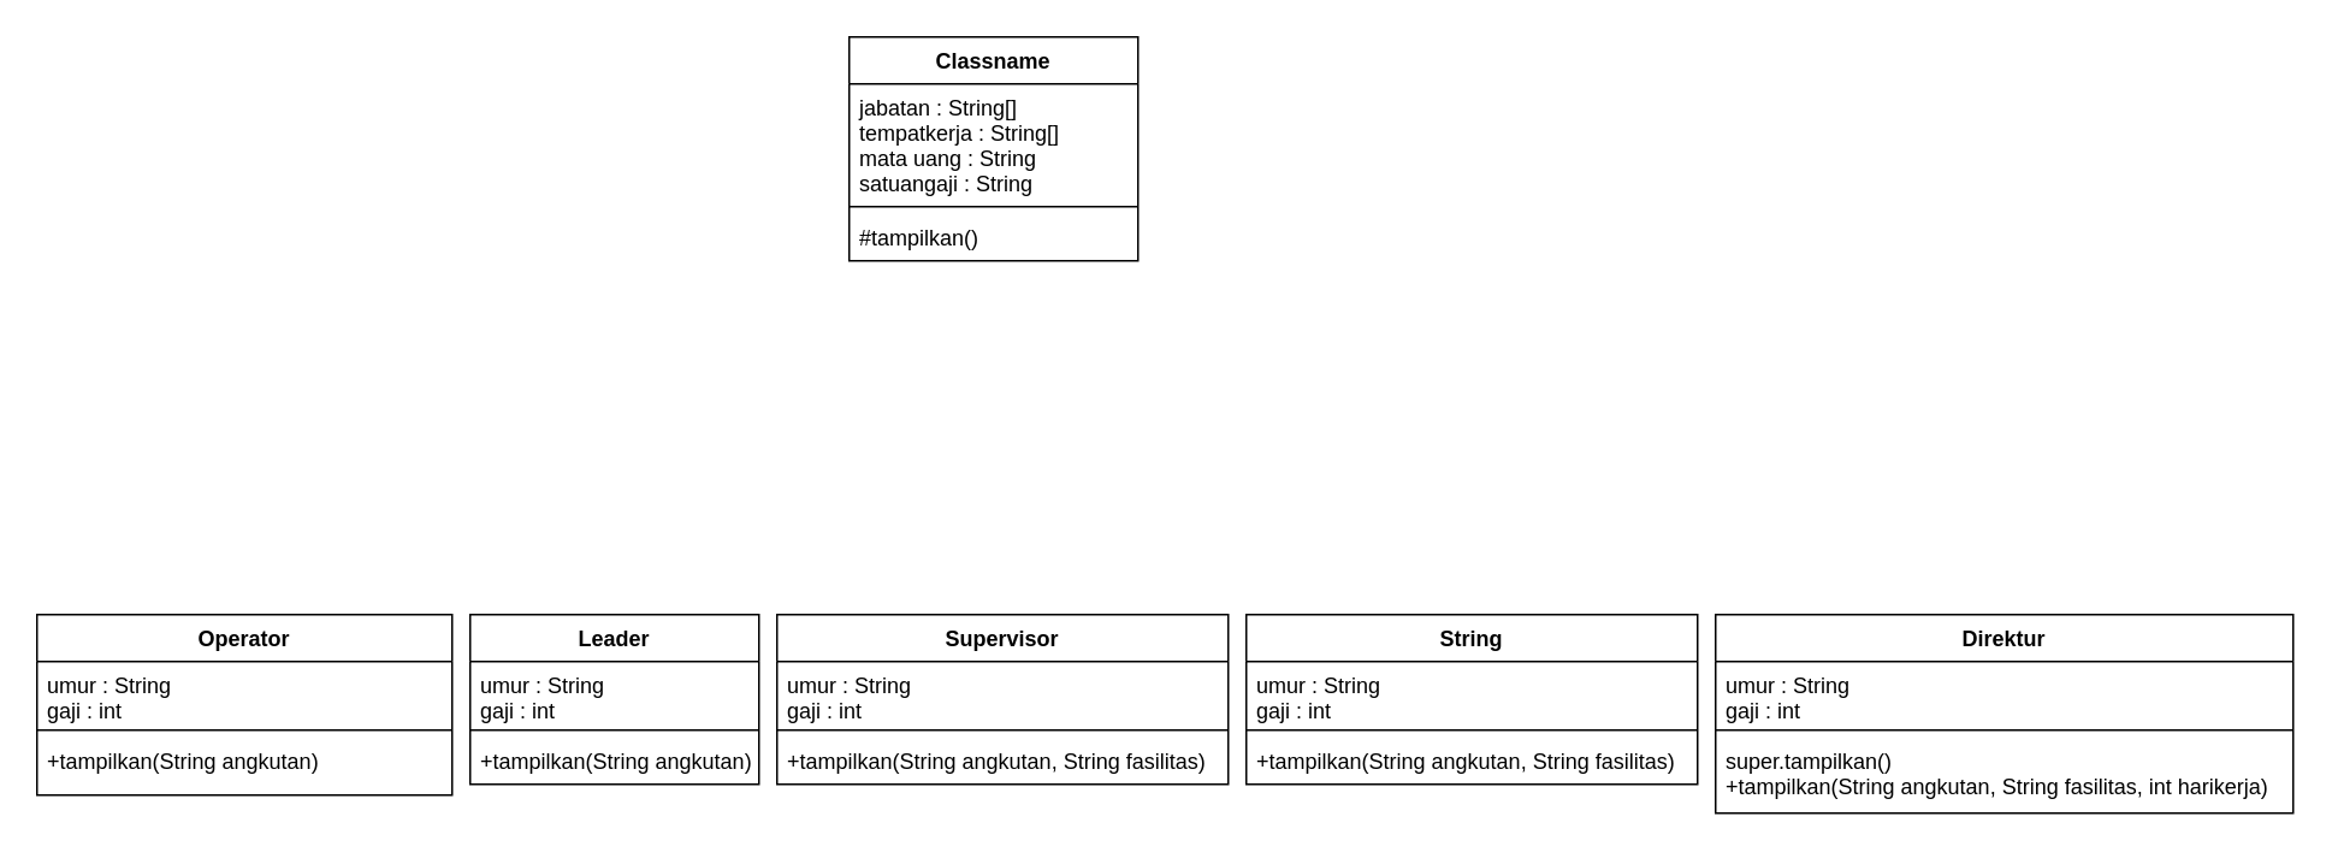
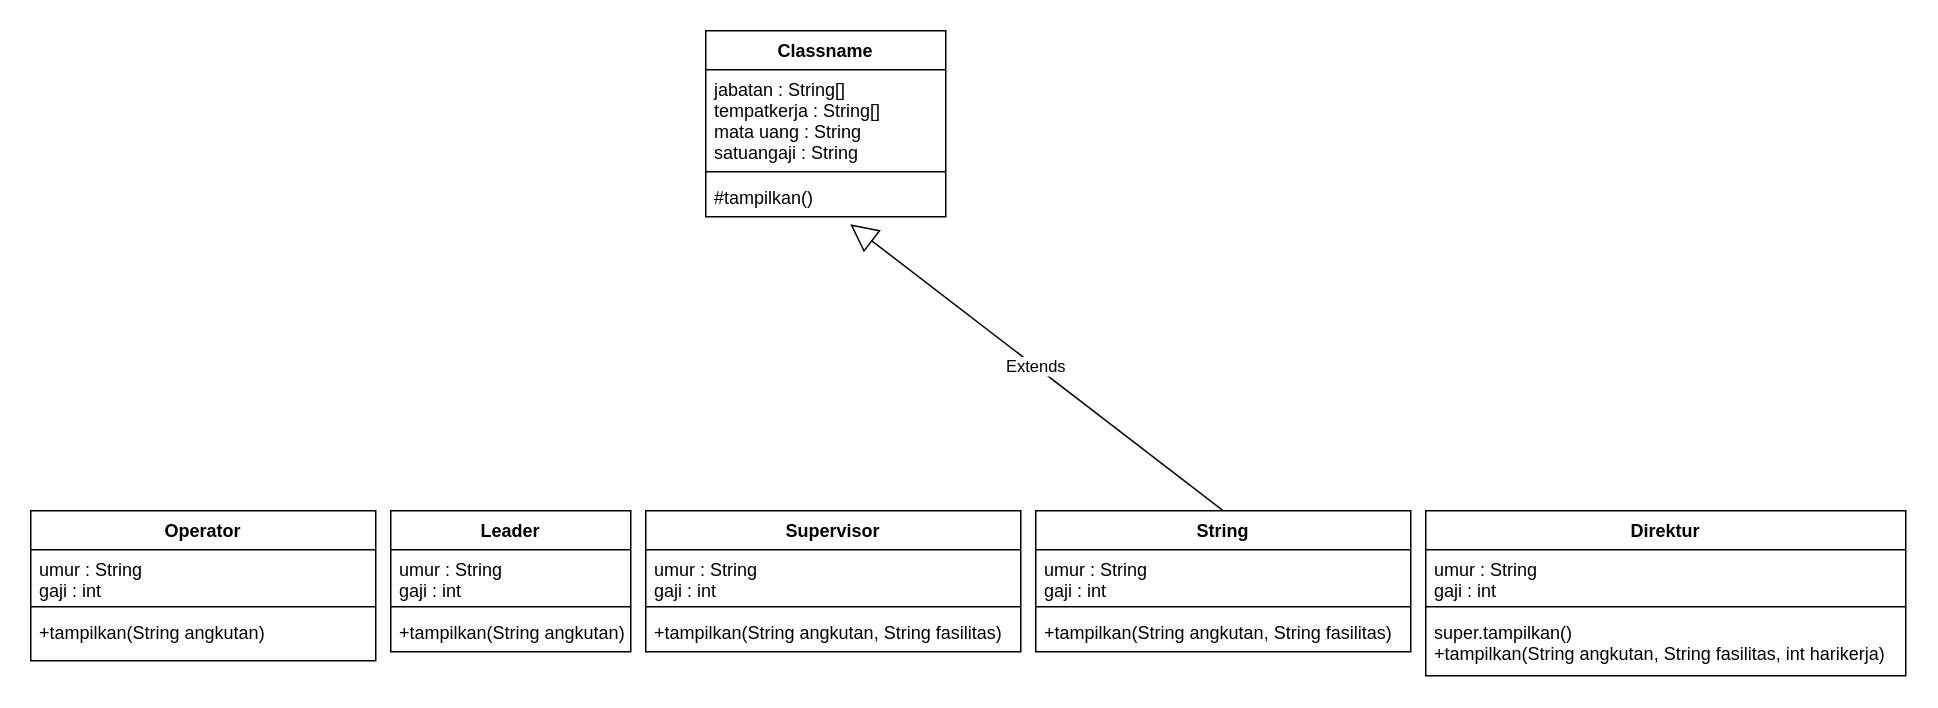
  <mxCell id="0" />
  <mxCell id="1" parent="0" />
  <mxCell id="2" value="Operator" style="swimlane;fontStyle=1;align=center;verticalAlign=top;childLayout=stackLayout;horizontal=1;startSize=26;horizontalStack=0;resizeParent=1;resizeParentMax=0;resizeLast=0;collapsible=1;marginBottom=0;" vertex="1" parent="1"><mxGeometry x="20" y="340" width="230" height="100" as="geometry" /></mxCell>
  <mxCell id="3" value="umur : String&#10;gaji : int" style="text;strokeColor=none;fillColor=none;align=left;verticalAlign=top;spacingLeft=4;spacingRight=4;overflow=hidden;rotatable=0;points=[[0,0.5],[1,0.5]];portConstraint=eastwest;" vertex="1" parent="2"><mxGeometry y="26" width="230" height="34" as="geometry" /></mxCell>
  <mxCell id="4" value="" style="line;strokeWidth=1;fillColor=none;align=left;verticalAlign=middle;spacingTop=-1;spacingLeft=3;spacingRight=3;rotatable=0;labelPosition=right;points=[];portConstraint=eastwest;" vertex="1" parent="2"><mxGeometry y="60" width="230" height="8" as="geometry" /></mxCell>
  <mxCell id="5" value="+tampilkan(String angkutan)" style="text;strokeColor=none;fillColor=none;align=left;verticalAlign=top;spacingLeft=4;spacingRight=4;overflow=hidden;rotatable=0;points=[[0,0.5],[1,0.5]];portConstraint=eastwest;" vertex="1" parent="2"><mxGeometry y="68" width="230" height="32" as="geometry" /></mxCell>
  <mxCell id="6" value="Leader" style="swimlane;fontStyle=1;align=center;verticalAlign=top;childLayout=stackLayout;horizontal=1;startSize=26;horizontalStack=0;resizeParent=1;resizeParentMax=0;resizeLast=0;collapsible=1;marginBottom=0;" vertex="1" parent="1"><mxGeometry x="260" y="340" width="160" height="94" as="geometry" /></mxCell>
  <mxCell id="7" value="umur : String&#10;gaji : int" style="text;strokeColor=none;fillColor=none;align=left;verticalAlign=top;spacingLeft=4;spacingRight=4;overflow=hidden;rotatable=0;points=[[0,0.5],[1,0.5]];portConstraint=eastwest;" vertex="1" parent="6"><mxGeometry y="26" width="160" height="34" as="geometry" /></mxCell>
  <mxCell id="8" value="" style="line;strokeWidth=1;fillColor=none;align=left;verticalAlign=middle;spacingTop=-1;spacingLeft=3;spacingRight=3;rotatable=0;labelPosition=right;points=[];portConstraint=eastwest;" vertex="1" parent="6"><mxGeometry y="60" width="160" height="8" as="geometry" /></mxCell>
  <mxCell id="9" value="+tampilkan(String angkutan)" style="text;strokeColor=none;fillColor=none;align=left;verticalAlign=top;spacingLeft=4;spacingRight=4;overflow=hidden;rotatable=0;points=[[0,0.5],[1,0.5]];portConstraint=eastwest;" vertex="1" parent="6"><mxGeometry y="68" width="160" height="26" as="geometry" /></mxCell>
  <mxCell id="10" value="Supervisor" style="swimlane;fontStyle=1;align=center;verticalAlign=top;childLayout=stackLayout;horizontal=1;startSize=26;horizontalStack=0;resizeParent=1;resizeParentMax=0;resizeLast=0;collapsible=1;marginBottom=0;" vertex="1" parent="1"><mxGeometry x="430" y="340" width="250" height="94" as="geometry" /></mxCell>
  <mxCell id="11" value="umur : String&#10;gaji : int" style="text;strokeColor=none;fillColor=none;align=left;verticalAlign=top;spacingLeft=4;spacingRight=4;overflow=hidden;rotatable=0;points=[[0,0.5],[1,0.5]];portConstraint=eastwest;" vertex="1" parent="10"><mxGeometry y="26" width="250" height="34" as="geometry" /></mxCell>
  <mxCell id="12" value="" style="line;strokeWidth=1;fillColor=none;align=left;verticalAlign=middle;spacingTop=-1;spacingLeft=3;spacingRight=3;rotatable=0;labelPosition=right;points=[];portConstraint=eastwest;" vertex="1" parent="10"><mxGeometry y="60" width="250" height="8" as="geometry" /></mxCell>
  <mxCell id="13" value="+tampilkan(String angkutan, String fasilitas)" style="text;strokeColor=none;fillColor=none;align=left;verticalAlign=top;spacingLeft=4;spacingRight=4;overflow=hidden;rotatable=0;points=[[0,0.5],[1,0.5]];portConstraint=eastwest;" vertex="1" parent="10"><mxGeometry y="68" width="250" height="26" as="geometry" /></mxCell>
  <mxCell id="14" value="String" style="swimlane;fontStyle=1;align=center;verticalAlign=top;childLayout=stackLayout;horizontal=1;startSize=26;horizontalStack=0;resizeParent=1;resizeParentMax=0;resizeLast=0;collapsible=1;marginBottom=0;" vertex="1" parent="1"><mxGeometry x="690" y="340" width="250" height="94" as="geometry" /></mxCell>
  <mxCell id="15" value="umur : String&#10;gaji : int" style="text;strokeColor=none;fillColor=none;align=left;verticalAlign=top;spacingLeft=4;spacingRight=4;overflow=hidden;rotatable=0;points=[[0,0.5],[1,0.5]];portConstraint=eastwest;" vertex="1" parent="14"><mxGeometry y="26" width="250" height="34" as="geometry" /></mxCell>
  <mxCell id="16" value="" style="line;strokeWidth=1;fillColor=none;align=left;verticalAlign=middle;spacingTop=-1;spacingLeft=3;spacingRight=3;rotatable=0;labelPosition=right;points=[];portConstraint=eastwest;" vertex="1" parent="14"><mxGeometry y="60" width="250" height="8" as="geometry" /></mxCell>
  <mxCell id="17" value="+tampilkan(String angkutan, String fasilitas)" style="text;strokeColor=none;fillColor=none;align=left;verticalAlign=top;spacingLeft=4;spacingRight=4;overflow=hidden;rotatable=0;points=[[0,0.5],[1,0.5]];portConstraint=eastwest;" vertex="1" parent="14"><mxGeometry y="68" width="250" height="26" as="geometry" /></mxCell>
  <mxCell id="18" value="Direktur" style="swimlane;fontStyle=1;align=center;verticalAlign=top;childLayout=stackLayout;horizontal=1;startSize=26;horizontalStack=0;resizeParent=1;resizeParentMax=0;resizeLast=0;collapsible=1;marginBottom=0;" vertex="1" parent="1"><mxGeometry x="950" y="340" width="320" height="110" as="geometry" /></mxCell>
  <mxCell id="19" value="umur : String&#10;gaji : int" style="text;strokeColor=none;fillColor=none;align=left;verticalAlign=top;spacingLeft=4;spacingRight=4;overflow=hidden;rotatable=0;points=[[0,0.5],[1,0.5]];portConstraint=eastwest;" vertex="1" parent="18"><mxGeometry y="26" width="320" height="34" as="geometry" /></mxCell>
  <mxCell id="20" value="" style="line;strokeWidth=1;fillColor=none;align=left;verticalAlign=middle;spacingTop=-1;spacingLeft=3;spacingRight=3;rotatable=0;labelPosition=right;points=[];portConstraint=eastwest;" vertex="1" parent="18"><mxGeometry y="60" width="320" height="8" as="geometry" /></mxCell>
  <mxCell id="21" value="super.tampilkan()&#10;+tampilkan(String angkutan, String fasilitas, int harikerja)" style="text;strokeColor=none;fillColor=none;align=left;verticalAlign=top;spacingLeft=4;spacingRight=4;overflow=hidden;rotatable=0;points=[[0,0.5],[1,0.5]];portConstraint=eastwest;" vertex="1" parent="18"><mxGeometry y="68" width="320" height="42" as="geometry" /></mxCell>
  <mxCell id="22" value="Classname" style="swimlane;fontStyle=1;align=center;verticalAlign=top;childLayout=stackLayout;horizontal=1;startSize=26;horizontalStack=0;resizeParent=1;resizeParentMax=0;resizeLast=0;collapsible=1;marginBottom=0;" vertex="1" parent="1"><mxGeometry x="470" y="20" width="160" height="124" as="geometry" /></mxCell>
  <mxCell id="23" value="jabatan : String[]&#10;tempatkerja : String[]&#10;mata uang : String&#10;satuangaji : String&#10;" style="text;strokeColor=none;fillColor=none;align=left;verticalAlign=top;spacingLeft=4;spacingRight=4;overflow=hidden;rotatable=0;points=[[0,0.5],[1,0.5]];portConstraint=eastwest;" vertex="1" parent="22"><mxGeometry y="26" width="160" height="64" as="geometry" /></mxCell>
  <mxCell id="24" value="" style="line;strokeWidth=1;fillColor=none;align=left;verticalAlign=middle;spacingTop=-1;spacingLeft=3;spacingRight=3;rotatable=0;labelPosition=right;points=[];portConstraint=eastwest;" vertex="1" parent="22"><mxGeometry y="90" width="160" height="8" as="geometry" /></mxCell>
  <mxCell id="25" value="#tampilkan()" style="text;strokeColor=none;fillColor=none;align=left;verticalAlign=top;spacingLeft=4;spacingRight=4;overflow=hidden;rotatable=0;points=[[0,0.5],[1,0.5]];portConstraint=eastwest;" vertex="1" parent="22"><mxGeometry y="98" width="160" height="26" as="geometry" /></mxCell>
+ <mxCell id="26" value="Extends" style="endArrow=block;endSize=16;endFill=0;html=1;entryX=0.602;entryY=1.192;entryDx=0;entryDy=0;entryPerimeter=0;exitX=0.5;exitY=0;exitDx=0;exitDy=0;" edge="1" parent="1" source="14" target="25"><mxGeometry width="160" relative="1" as="geometry"><mxPoint x="600" y="380" as="sourcePoint" /><mxPoint x="760" y="380" as="targetPoint" /></mxGeometry></mxCell>
